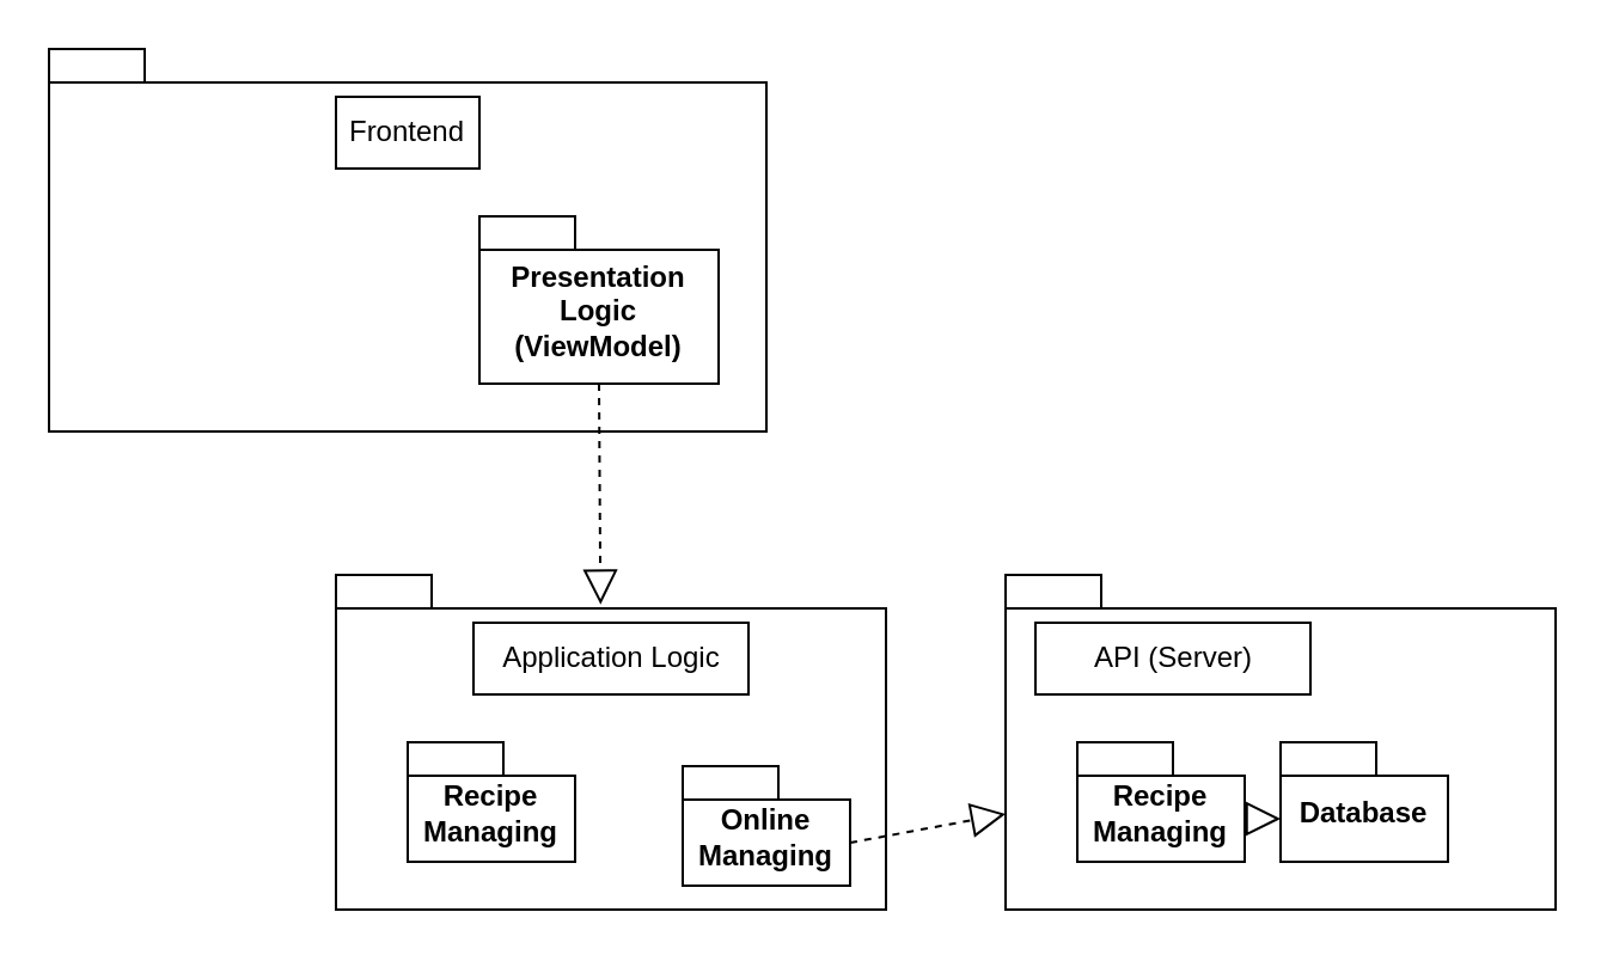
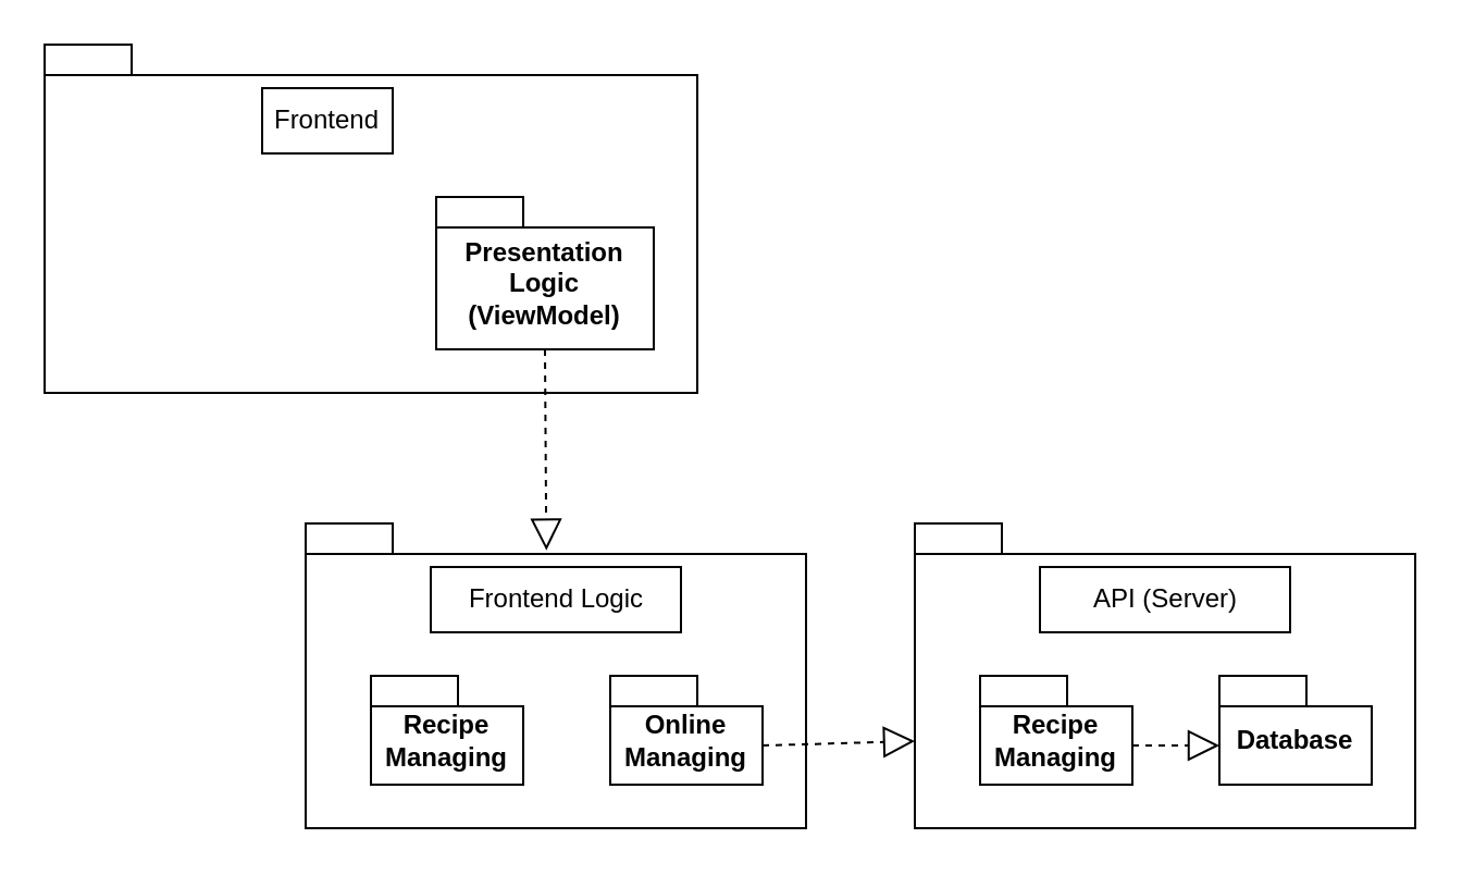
  <mxCell id="0" />
  <mxCell id="1" parent="0" />
  <mxCell id="2" value="" style="shape=folder;fontStyle=1;spacingTop=10;tabWidth=40;tabHeight=14;tabPosition=left;html=1;whiteSpace=wrap;strokeColor=default;" vertex="1" parent="1"><mxGeometry x="20" y="20" width="300" height="160" as="geometry" /></mxCell>
- <mxCell id="3" value="Frontend" style="text;html=1;align=center;verticalAlign=middle;whiteSpace=wrap;rounded=0;strokeColor=default;" vertex="1" parent="1"><mxGeometry x="140" y="40" width="60" height="30" as="geometry" /></mxCell>
+ <mxCell id="3" value="Frontend" style="text;html=1;align=center;verticalAlign=middle;whiteSpace=wrap;rounded=0;strokeColor=default;" vertex="1" parent="1"><mxGeometry x="120" y="40" width="60" height="30" as="geometry" /></mxCell>
  <mxCell id="4" value="Presentation Logic (ViewModel)" style="shape=folder;fontStyle=1;spacingTop=10;tabWidth=40;tabHeight=14;tabPosition=left;html=1;whiteSpace=wrap;strokeColor=default;" vertex="1" parent="1"><mxGeometry x="200" y="90" width="100" height="70" as="geometry" /></mxCell>
  <mxCell id="5" value="" style="shape=folder;fontStyle=1;spacingTop=10;tabWidth=40;tabHeight=14;tabPosition=left;html=1;whiteSpace=wrap;strokeColor=default;" vertex="1" parent="1"><mxGeometry x="140" y="240" width="230" height="140" as="geometry" /></mxCell>
- <mxCell id="6" value="Application Logic" style="text;html=1;align=center;verticalAlign=middle;whiteSpace=wrap;rounded=0;strokeColor=default;" vertex="1" parent="1"><mxGeometry x="197.5" y="260" width="115" height="30" as="geometry" /></mxCell>
+ <mxCell id="6" value="Frontend Logic" style="text;html=1;align=center;verticalAlign=middle;whiteSpace=wrap;rounded=0;strokeColor=default;" vertex="1" parent="1"><mxGeometry x="197.5" y="260" width="115" height="30" as="geometry" /></mxCell>
  <mxCell id="7" value="Recipe Managing" style="shape=folder;fontStyle=1;spacingTop=10;tabWidth=40;tabHeight=14;tabPosition=left;html=1;whiteSpace=wrap;strokeColor=default;" vertex="1" parent="1"><mxGeometry x="170" y="310" width="70" height="50" as="geometry" /></mxCell>
- <mxCell id="8" value="Online Managing" style="shape=folder;fontStyle=1;spacingTop=10;tabWidth=40;tabHeight=14;tabPosition=left;html=1;whiteSpace=wrap;strokeColor=default;" vertex="1" parent="1"><mxGeometry x="285" y="320" width="70" height="50" as="geometry" /></mxCell>
+ <mxCell id="8" value="Online Managing" style="shape=folder;fontStyle=1;spacingTop=10;tabWidth=40;tabHeight=14;tabPosition=left;html=1;whiteSpace=wrap;strokeColor=default;" vertex="1" parent="1"><mxGeometry x="280" y="310" width="70" height="50" as="geometry" /></mxCell>
  <mxCell id="9" value="" style="endArrow=block;dashed=1;endFill=0;endSize=12;html=1;rounded=0;exitX=0.5;exitY=1;exitDx=0;exitDy=0;exitPerimeter=0;entryX=0.481;entryY=0.088;entryDx=0;entryDy=0;entryPerimeter=0;strokeColor=default;" edge="1" parent="1" source="4" target="5"><mxGeometry width="160" relative="1" as="geometry"><mxPoint x="350" y="190" as="sourcePoint" /><mxPoint x="510" y="190" as="targetPoint" /></mxGeometry></mxCell>
  <mxCell id="10" value="" style="shape=folder;fontStyle=1;spacingTop=10;tabWidth=40;tabHeight=14;tabPosition=left;html=1;whiteSpace=wrap;strokeColor=default;" vertex="1" parent="1"><mxGeometry x="420" y="240" width="230" height="140" as="geometry" /></mxCell>
- <mxCell id="11" value="API (Server)" style="text;html=1;align=center;verticalAlign=middle;whiteSpace=wrap;rounded=0;strokeColor=default;" vertex="1" parent="1"><mxGeometry x="432.5" y="260" width="115" height="30" as="geometry" /></mxCell>
+ <mxCell id="11" value="API (Server)" style="text;html=1;align=center;verticalAlign=middle;whiteSpace=wrap;rounded=0;strokeColor=default;" vertex="1" parent="1"><mxGeometry x="477.5" y="260" width="115" height="30" as="geometry" /></mxCell>
  <mxCell id="12" value="Recipe Managing" style="shape=folder;fontStyle=1;spacingTop=10;tabWidth=40;tabHeight=14;tabPosition=left;html=1;whiteSpace=wrap;strokeColor=default;" vertex="1" parent="1"><mxGeometry x="450" y="310" width="70" height="50" as="geometry" /></mxCell>
- <mxCell id="13" value="Database" style="shape=folder;fontStyle=1;spacingTop=10;tabWidth=40;tabHeight=14;tabPosition=left;html=1;whiteSpace=wrap;strokeColor=default;" vertex="1" parent="1"><mxGeometry x="535" y="310" width="70" height="50" as="geometry" /></mxCell>
+ <mxCell id="13" value="Database" style="shape=folder;fontStyle=1;spacingTop=10;tabWidth=40;tabHeight=14;tabPosition=left;html=1;whiteSpace=wrap;strokeColor=default;" vertex="1" parent="1"><mxGeometry x="560" y="310" width="70" height="50" as="geometry" /></mxCell>
  <mxCell id="14" value="" style="endArrow=block;dashed=1;endFill=0;endSize=12;html=1;rounded=0;exitX=0;exitY=0;exitDx=70;exitDy=32;exitPerimeter=0;strokeColor=default;" edge="1" parent="1" source="8"><mxGeometry width="160" relative="1" as="geometry"><mxPoint x="380" y="310" as="sourcePoint" /><mxPoint x="420" y="340" as="targetPoint" /></mxGeometry></mxCell>
  <mxCell id="15" value="" style="endArrow=block;dashed=1;endFill=0;endSize=12;html=1;rounded=0;exitX=0;exitY=0;exitDx=70;exitDy=32;exitPerimeter=0;entryX=0;entryY=0;entryDx=0;entryDy=32;entryPerimeter=0;strokeColor=default;" edge="1" parent="1" source="12" target="13"><mxGeometry width="160" relative="1" as="geometry"><mxPoint x="290" y="270" as="sourcePoint" /><mxPoint x="450" y="270" as="targetPoint" /></mxGeometry></mxCell>
